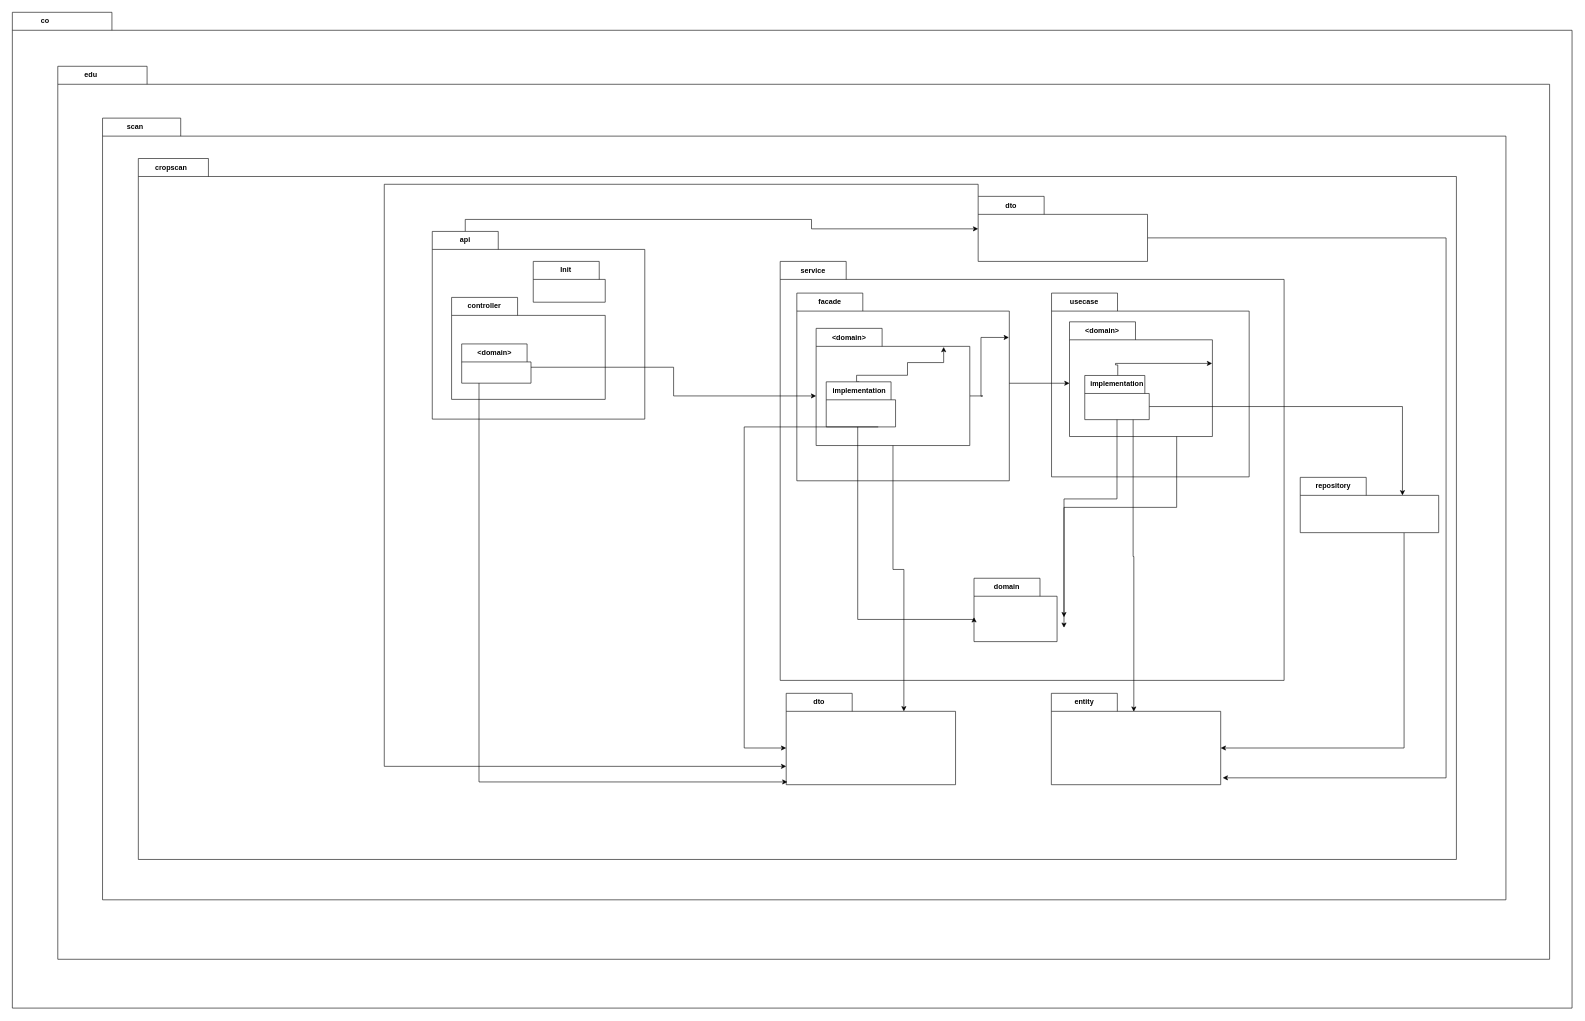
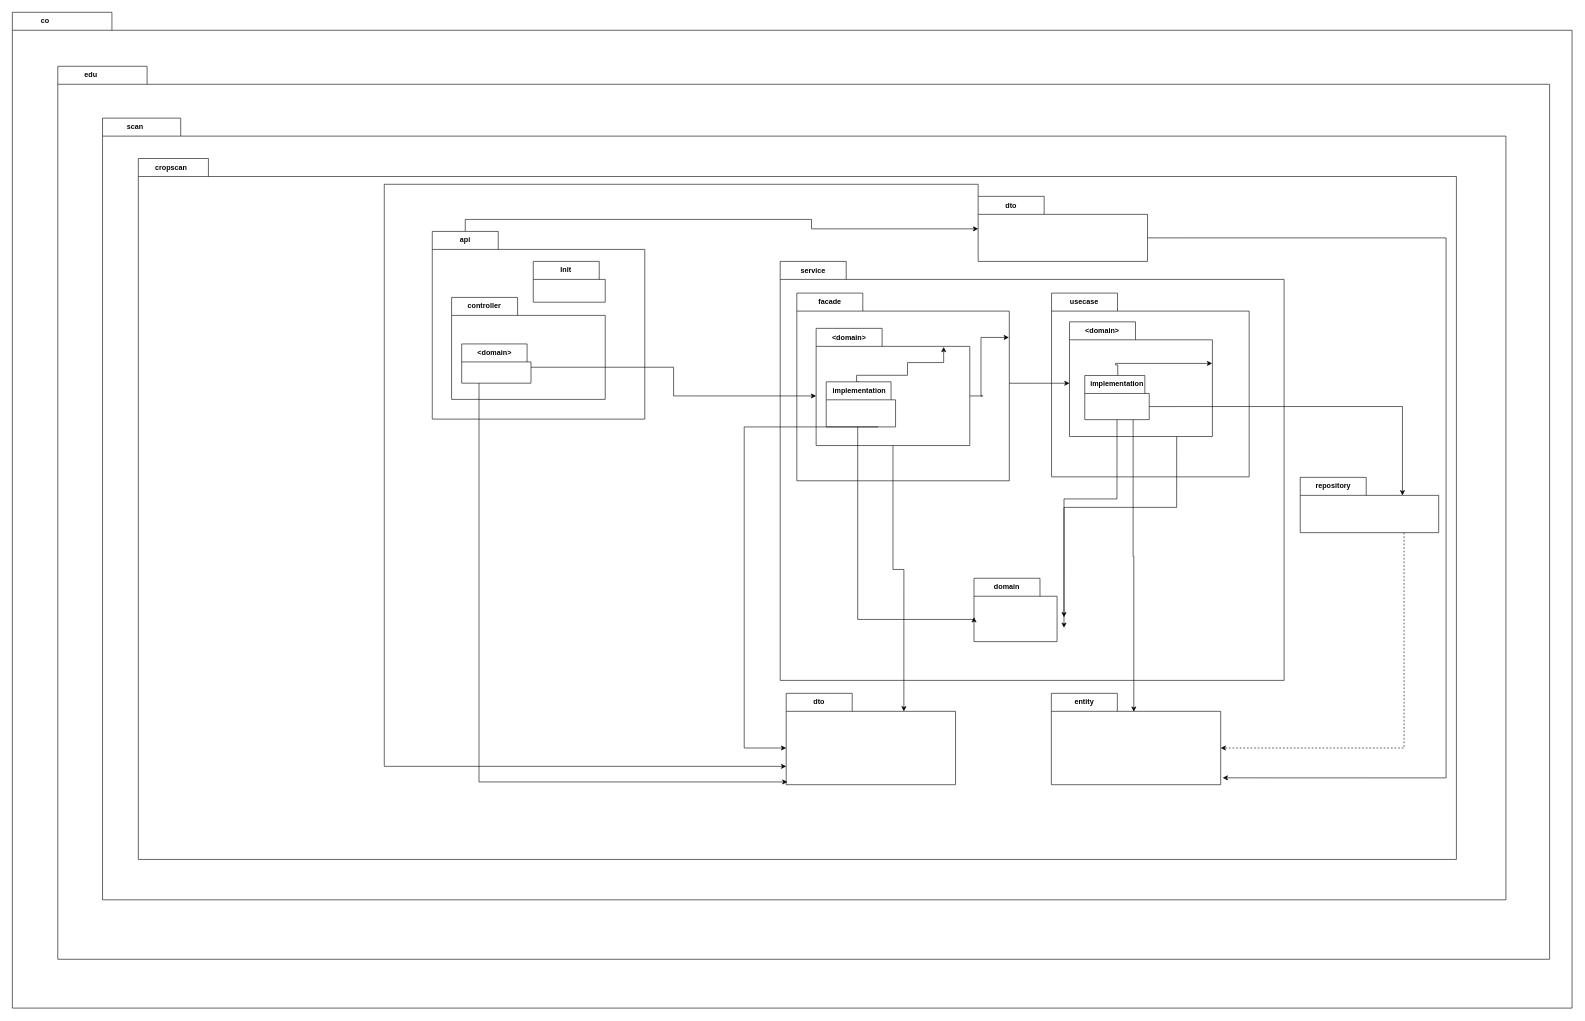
  <mxCell id="0" />
  <mxCell id="1" parent="0" />
  <mxCell id="2" value="co" style="shape=folder;fontStyle=1;tabWidth=110;tabHeight=30;tabPosition=left;html=1;boundedLbl=1;labelInHeader=1;container=1;collapsible=0;whiteSpace=wrap;" parent="1" vertex="1"><mxGeometry x="20" y="20" width="2600" height="1660" as="geometry" /></mxCell>
  <mxCell id="3" value="Text" style="html=1;strokeColor=none;resizeWidth=1;resizeHeight=1;fillColor=none;part=1;connectable=0;allowArrows=0;deletable=0;whiteSpace=wrap;" parent="2" vertex="1"><mxGeometry width="2398.058" height="952.0" relative="1" as="geometry"><mxPoint y="30" as="offset" /></mxGeometry></mxCell>
  <mxCell id="4" value="edu" style="shape=folder;fontStyle=1;tabWidth=110;tabHeight=30;tabPosition=left;html=1;boundedLbl=1;labelInHeader=1;container=1;collapsible=0;whiteSpace=wrap;" parent="2" vertex="1"><mxGeometry x="75.737" y="90.0" width="2486.853" height="1488.624" as="geometry" /></mxCell>
  <mxCell id="5" value="Text" style="html=1;strokeColor=none;resizeWidth=1;resizeHeight=1;fillColor=none;part=1;connectable=0;allowArrows=0;deletable=0;whiteSpace=wrap;" parent="4" vertex="1"><mxGeometry width="2263.036" height="833.629" relative="1" as="geometry"><mxPoint y="30" as="offset" /></mxGeometry></mxCell>
  <mxCell id="6" value="scan" style="shape=folder;fontStyle=1;tabWidth=110;tabHeight=30;tabPosition=left;html=1;boundedLbl=1;labelInHeader=1;container=1;collapsible=0;whiteSpace=wrap;" parent="4" vertex="1"><mxGeometry x="74.614" y="86.433" width="2339.423" height="1303.07" as="geometry" /></mxCell>
  <mxCell id="7" value="Text" style="html=1;strokeColor=none;resizeWidth=1;resizeHeight=1;fillColor=none;part=1;connectable=0;allowArrows=0;deletable=0;whiteSpace=wrap;" parent="6" vertex="1"><mxGeometry width="2291.187" height="849.673" relative="1" as="geometry"><mxPoint y="30" as="offset" /></mxGeometry></mxCell>
  <mxCell id="8" value="cropscan" style="shape=folder;fontStyle=1;tabWidth=110;tabHeight=30;tabPosition=left;html=1;boundedLbl=1;labelInHeader=1;container=1;collapsible=0;whiteSpace=wrap;" parent="6" vertex="1"><mxGeometry x="59.65" y="67.29" width="2197.24" height="1168.49" as="geometry" /></mxCell>
  <mxCell id="9" value="Text" style="html=1;strokeColor=none;resizeWidth=1;resizeHeight=1;fillColor=none;part=1;connectable=0;allowArrows=0;deletable=0;whiteSpace=wrap;" parent="8" vertex="1"><mxGeometry width="2197.24" height="817.943" relative="1" as="geometry"><mxPoint y="30" as="offset" /></mxGeometry></mxCell>
- <mxCell id="10" style="edgeStyle=orthogonalEdgeStyle;rounded=0;orthogonalLoop=1;jettySize=auto;html=1;exitX=0.75;exitY=1;exitDx=0;exitDy=0;exitPerimeter=0;entryX=0;entryY=0;entryDx=282.305;entryDy=91.147;entryPerimeter=0;" parent="8" source="11" target="47" edge="1"><mxGeometry relative="1" as="geometry" /></mxCell>
+ <mxCell id="10" style="edgeStyle=orthogonalEdgeStyle;rounded=0;orthogonalLoop=1;jettySize=auto;html=1;exitX=0.75;exitY=1;exitDx=0;exitDy=0;exitPerimeter=0;entryX=0;entryY=0;entryDx=282.305;entryDy=91.147;entryPerimeter=0;dashed=1;" parent="8" source="11" target="47" edge="1"><mxGeometry relative="1" as="geometry" /></mxCell>
  <mxCell id="11" value="repository" style="shape=folder;fontStyle=1;tabWidth=110;tabHeight=30;tabPosition=left;html=1;boundedLbl=1;labelInHeader=1;container=1;collapsible=0;whiteSpace=wrap;" parent="8" vertex="1"><mxGeometry x="1936.888" y="531.559" width="230.797" height="92.137" as="geometry" /></mxCell>
  <mxCell id="12" value="" style="html=1;strokeColor=none;resizeWidth=1;resizeHeight=1;fillColor=none;part=1;connectable=0;allowArrows=0;deletable=0;whiteSpace=wrap;" parent="11" vertex="1"><mxGeometry width="230.797" height="64.496" relative="1" as="geometry"><mxPoint y="30" as="offset" /></mxGeometry></mxCell>
  <mxCell id="13" value="service" style="shape=folder;fontStyle=1;tabWidth=110;tabHeight=30;tabPosition=left;html=1;boundedLbl=1;labelInHeader=1;container=1;collapsible=0;whiteSpace=wrap;" parent="8" vertex="1"><mxGeometry x="1070" y="171.56" width="840" height="698.44" as="geometry" /></mxCell>
  <mxCell id="14" value="" style="html=1;strokeColor=none;resizeWidth=1;resizeHeight=1;fillColor=none;part=1;connectable=0;allowArrows=0;deletable=0;whiteSpace=wrap;" parent="13" vertex="1"><mxGeometry width="716.001" height="488.911" relative="1" as="geometry"><mxPoint x="120" y="30" as="offset" /></mxGeometry></mxCell>
  <mxCell id="15" value="usecase" style="shape=folder;fontStyle=1;tabWidth=110;tabHeight=30;tabPosition=left;html=1;boundedLbl=1;labelInHeader=1;container=1;collapsible=0;whiteSpace=wrap;" parent="13" vertex="1"><mxGeometry x="452.314" y="52.816" width="329.469" height="306.333" as="geometry" /></mxCell>
  <mxCell id="16" value="Text" style="html=1;strokeColor=none;resizeWidth=1;resizeHeight=1;fillColor=none;part=1;connectable=0;allowArrows=0;deletable=0;whiteSpace=wrap;" parent="15" vertex="1"><mxGeometry width="329.469" height="214.433" relative="1" as="geometry"><mxPoint y="30" as="offset" /></mxGeometry></mxCell>
  <mxCell id="17" value="&amp;lt;domain&amp;gt;" style="shape=folder;fontStyle=1;tabWidth=110;tabHeight=30;tabPosition=left;html=1;boundedLbl=1;labelInHeader=1;container=1;collapsible=0;whiteSpace=wrap;" parent="15" vertex="1"><mxGeometry x="29.951" y="47.863" width="238.221" height="191.227" as="geometry" /></mxCell>
  <mxCell id="18" value="" style="html=1;strokeColor=none;resizeWidth=1;resizeHeight=1;fillColor=none;part=1;connectable=0;allowArrows=0;deletable=0;whiteSpace=wrap;" parent="17" vertex="1"><mxGeometry width="238.221" height="133.859" relative="1" as="geometry"><mxPoint y="30" as="offset" /></mxGeometry></mxCell>
  <mxCell id="19" style="edgeStyle=orthogonalEdgeStyle;rounded=0;orthogonalLoop=1;jettySize=auto;html=1;exitX=0;exitY=0;exitDx=55;exitDy=0;exitPerimeter=0;" parent="17" source="20" edge="1"><mxGeometry relative="1" as="geometry"><mxPoint x="237.735" y="69.318" as="targetPoint" /><Array as="points"><mxPoint x="76.616" y="71.83" /></Array></mxGeometry></mxCell>
  <mxCell id="20" value="implementation" style="shape=folder;fontStyle=1;tabWidth=110;tabHeight=30;tabPosition=left;html=1;boundedLbl=1;labelInHeader=1;container=1;collapsible=0;whiteSpace=wrap;" parent="17" vertex="1"><mxGeometry x="25.429" y="89.458" width="107.499" height="73.597" as="geometry" /></mxCell>
  <mxCell id="21" value="" style="html=1;strokeColor=none;resizeWidth=1;resizeHeight=1;fillColor=none;part=1;connectable=0;allowArrows=0;deletable=0;whiteSpace=wrap;" parent="20" vertex="1"><mxGeometry width="107.499" height="51.518" relative="1" as="geometry"><mxPoint y="30" as="offset" /></mxGeometry></mxCell>
  <mxCell id="22" style="edgeStyle=orthogonalEdgeStyle;rounded=0;orthogonalLoop=1;jettySize=auto;html=1;exitX=0;exitY=0;exitDx=125.216;exitDy=50.581;exitPerimeter=0;entryX=0;entryY=0;entryDx=0;entryDy=102.394;entryPerimeter=0;" parent="13" source="33" target="17" edge="1"><mxGeometry relative="1" as="geometry" /></mxCell>
  <mxCell id="23" value="domain" style="shape=folder;fontStyle=1;tabWidth=110;tabHeight=30;tabPosition=left;html=1;boundedLbl=1;labelInHeader=1;container=1;collapsible=0;whiteSpace=wrap;" parent="13" vertex="1"><mxGeometry x="323.081" y="528.161" width="138.463" height="105.632" as="geometry" /></mxCell>
  <mxCell id="24" value="" style="html=1;strokeColor=none;resizeWidth=1;resizeHeight=1;fillColor=none;part=1;connectable=0;allowArrows=0;deletable=0;whiteSpace=wrap;" parent="23" vertex="1"><mxGeometry width="138.463" height="73.943" relative="1" as="geometry"><mxPoint y="30" as="offset" /></mxGeometry></mxCell>
  <mxCell id="25" style="edgeStyle=orthogonalEdgeStyle;rounded=0;orthogonalLoop=1;jettySize=auto;html=1;exitX=0.5;exitY=1;exitDx=0;exitDy=0;exitPerimeter=0;entryX=0;entryY=0;entryDx=150;entryDy=65;entryPerimeter=0;" parent="13" source="20" target="23" edge="1"><mxGeometry relative="1" as="geometry" /></mxCell>
  <mxCell id="26" style="edgeStyle=orthogonalEdgeStyle;rounded=0;orthogonalLoop=1;jettySize=auto;html=1;exitX=0.75;exitY=1;exitDx=0;exitDy=0;exitPerimeter=0;entryX=0;entryY=0;entryDx=150;entryDy=82.5;entryPerimeter=0;" parent="13" source="17" target="23" edge="1"><mxGeometry relative="1" as="geometry" /></mxCell>
  <mxCell id="27" value="facade" style="shape=folder;fontStyle=1;tabWidth=110;tabHeight=30;tabPosition=left;html=1;boundedLbl=1;labelInHeader=1;container=1;collapsible=0;whiteSpace=wrap;" parent="13" vertex="1"><mxGeometry x="27.693" y="52.816" width="354.254" height="312.883" as="geometry" /></mxCell>
  <mxCell id="28" value="Text" style="html=1;strokeColor=none;resizeWidth=1;resizeHeight=1;fillColor=none;part=1;connectable=0;allowArrows=0;deletable=0;whiteSpace=wrap;" parent="27" vertex="1"><mxGeometry width="354.254" height="219.018" relative="1" as="geometry"><mxPoint y="30" as="offset" /></mxGeometry></mxCell>
  <mxCell id="29" style="edgeStyle=orthogonalEdgeStyle;rounded=0;orthogonalLoop=1;jettySize=auto;html=1;exitX=0;exitY=0;exitDx=256.142;exitDy=112.658;exitPerimeter=0;" parent="27" source="30" edge="1"><mxGeometry relative="1" as="geometry"><mxPoint x="353.543" y="73.943" as="targetPoint" /><Array as="points"><mxPoint x="310" y="171" /><mxPoint x="307" y="172" /><mxPoint x="307" y="74" /></Array></mxGeometry></mxCell>
  <mxCell id="30" value="&amp;lt;domain&amp;gt;" style="shape=folder;fontStyle=1;tabWidth=110;tabHeight=30;tabPosition=left;html=1;boundedLbl=1;labelInHeader=1;container=1;collapsible=0;whiteSpace=wrap;" parent="27" vertex="1"><mxGeometry x="32.204" y="58.784" width="256.142" height="195.315" as="geometry" /></mxCell>
  <mxCell id="31" value="" style="html=1;strokeColor=none;resizeWidth=1;resizeHeight=1;fillColor=none;part=1;connectable=0;allowArrows=0;deletable=0;whiteSpace=wrap;" parent="30" vertex="1"><mxGeometry width="256.142" height="136.721" relative="1" as="geometry"><mxPoint y="30" as="offset" /></mxGeometry></mxCell>
  <mxCell id="32" style="edgeStyle=orthogonalEdgeStyle;rounded=0;orthogonalLoop=1;jettySize=auto;html=1;exitX=0;exitY=0;exitDx=55;exitDy=0;exitPerimeter=0;entryX=0.83;entryY=0.159;entryDx=0;entryDy=0;entryPerimeter=0;" parent="30" source="33" target="30" edge="1"><mxGeometry relative="1" as="geometry"><Array as="points"><mxPoint x="67.385" y="78.168" /><mxPoint x="152.31" y="78.168" /><mxPoint x="152.31" y="57.041" /><mxPoint x="212.31" y="57.041" /></Array></mxGeometry></mxCell>
  <mxCell id="33" value="implementation" style="shape=folder;fontStyle=1;tabWidth=110;tabHeight=30;tabPosition=left;html=1;boundedLbl=1;labelInHeader=1;container=1;collapsible=0;whiteSpace=wrap;" parent="30" vertex="1"><mxGeometry x="16.812" y="89.099" width="115.586" height="75.171" as="geometry" /></mxCell>
  <mxCell id="34" value="" style="html=1;strokeColor=none;resizeWidth=1;resizeHeight=1;fillColor=none;part=1;connectable=0;allowArrows=0;deletable=0;whiteSpace=wrap;" parent="33" vertex="1"><mxGeometry width="115.586" height="52.619" relative="1" as="geometry"><mxPoint y="30" as="offset" /></mxGeometry></mxCell>
  <mxCell id="35" style="edgeStyle=orthogonalEdgeStyle;rounded=0;orthogonalLoop=1;jettySize=auto;html=1;entryX=0;entryY=0;entryDx=0;entryDy=65;entryPerimeter=0;" parent="13" source="33" target="23" edge="1"><mxGeometry relative="1" as="geometry"><Array as="points"><mxPoint x="129.232" y="596.822" /></Array></mxGeometry></mxCell>
  <mxCell id="36" value="dto" style="shape=folder;fontStyle=1;tabWidth=110;tabHeight=30;tabPosition=left;html=1;boundedLbl=1;labelInHeader=1;container=1;collapsible=0;whiteSpace=wrap;" parent="8" vertex="1"><mxGeometry x="1080.002" y="891.56" width="282.305" height="152.294" as="geometry" /></mxCell>
  <mxCell id="37" value="" style="html=1;strokeColor=none;resizeWidth=1;resizeHeight=1;fillColor=none;part=1;connectable=0;allowArrows=0;deletable=0;whiteSpace=wrap;" parent="36" vertex="1"><mxGeometry width="282.305" height="106.606" relative="1" as="geometry"><mxPoint y="30" as="offset" /></mxGeometry></mxCell>
  <mxCell id="38" style="edgeStyle=orthogonalEdgeStyle;rounded=0;orthogonalLoop=1;jettySize=auto;html=1;exitX=0;exitY=0;exitDx=55;exitDy=0;exitPerimeter=0;" parent="8" source="39" target="53" edge="1"><mxGeometry relative="1" as="geometry" /></mxCell>
  <mxCell id="39" value="api" style="shape=folder;fontStyle=1;tabWidth=110;tabHeight=30;tabPosition=left;html=1;boundedLbl=1;labelInHeader=1;container=1;collapsible=0;whiteSpace=wrap;" parent="8" vertex="1"><mxGeometry x="490.003" y="121.556" width="354.254" height="312.883" as="geometry" /></mxCell>
  <mxCell id="40" value="" style="html=1;strokeColor=none;resizeWidth=1;resizeHeight=1;fillColor=none;part=1;connectable=0;allowArrows=0;deletable=0;whiteSpace=wrap;" parent="39" vertex="1"><mxGeometry width="354.254" height="219.018" relative="1" as="geometry"><mxPoint y="30" as="offset" /></mxGeometry></mxCell>
  <mxCell id="41" value="controller" style="shape=folder;fontStyle=1;tabWidth=110;tabHeight=30;tabPosition=left;html=1;boundedLbl=1;labelInHeader=1;container=1;collapsible=0;whiteSpace=wrap;" parent="39" vertex="1"><mxGeometry x="32.2" y="110" width="256.14" height="170" as="geometry" /></mxCell>
  <mxCell id="42" value="" style="html=1;strokeColor=none;resizeWidth=1;resizeHeight=1;fillColor=none;part=1;connectable=0;allowArrows=0;deletable=0;whiteSpace=wrap;" parent="41" vertex="1"><mxGeometry width="256.14" height="119.0" relative="1" as="geometry"><mxPoint y="30" as="offset" /></mxGeometry></mxCell>
  <mxCell id="43" value="&amp;lt;domain&amp;gt;" style="shape=folder;fontStyle=1;tabWidth=110;tabHeight=30;tabPosition=left;html=1;boundedLbl=1;labelInHeader=1;container=1;collapsible=0;whiteSpace=wrap;" parent="41" vertex="1"><mxGeometry x="16.811" y="77.551" width="115.585" height="65.428" as="geometry" /></mxCell>
  <mxCell id="44" value="" style="html=1;strokeColor=none;resizeWidth=1;resizeHeight=1;fillColor=none;part=1;connectable=0;allowArrows=0;deletable=0;whiteSpace=wrap;" parent="43" vertex="1"><mxGeometry width="115.585" height="45.799" relative="1" as="geometry"><mxPoint y="30" as="offset" /></mxGeometry></mxCell>
  <mxCell id="45" value="Init" style="shape=folder;fontStyle=1;tabWidth=110;tabHeight=30;tabPosition=left;html=1;boundedLbl=1;labelInHeader=1;container=1;collapsible=0;whiteSpace=wrap;" parent="39" vertex="1"><mxGeometry x="168.34" y="50" width="120" height="68" as="geometry" /></mxCell>
  <mxCell id="46" value="" style="html=1;strokeColor=none;resizeWidth=1;resizeHeight=1;fillColor=none;part=1;connectable=0;allowArrows=0;deletable=0;whiteSpace=wrap;" parent="45" vertex="1"><mxGeometry width="120" height="47.6" relative="1" as="geometry"><mxPoint y="30" as="offset" /></mxGeometry></mxCell>
  <mxCell id="47" value="entity" style="shape=folder;fontStyle=1;tabWidth=110;tabHeight=30;tabPosition=left;html=1;boundedLbl=1;labelInHeader=1;container=1;collapsible=0;whiteSpace=wrap;" parent="8" vertex="1"><mxGeometry x="1522.002" y="891.56" width="282.305" height="152.294" as="geometry" /></mxCell>
  <mxCell id="48" value="" style="html=1;strokeColor=none;resizeWidth=1;resizeHeight=1;fillColor=none;part=1;connectable=0;allowArrows=0;deletable=0;whiteSpace=wrap;" parent="47" vertex="1"><mxGeometry width="282.305" height="106.606" relative="1" as="geometry"><mxPoint y="30" as="offset" /></mxGeometry></mxCell>
  <mxCell id="49" style="edgeStyle=orthogonalEdgeStyle;rounded=0;orthogonalLoop=1;jettySize=auto;html=1;exitX=0;exitY=0;exitDx=107.499;exitDy=51.799;exitPerimeter=0;entryX=0;entryY=0;entryDx=170.398;entryDy=30;entryPerimeter=0;" parent="8" source="20" target="11" edge="1"><mxGeometry relative="1" as="geometry" /></mxCell>
  <mxCell id="50" style="edgeStyle=orthogonalEdgeStyle;rounded=0;orthogonalLoop=1;jettySize=auto;html=1;exitX=0.75;exitY=1;exitDx=0;exitDy=0;exitPerimeter=0;entryX=0.487;entryY=0.201;entryDx=0;entryDy=0;entryPerimeter=0;" parent="8" source="20" target="47" edge="1"><mxGeometry relative="1" as="geometry" /></mxCell>
  <mxCell id="51" style="edgeStyle=orthogonalEdgeStyle;rounded=0;orthogonalLoop=1;jettySize=auto;html=1;exitX=0;exitY=0;exitDx=0;exitDy=0;exitPerimeter=0;entryX=0;entryY=0;entryDx=0;entryDy=121.72;entryPerimeter=0;" parent="8" source="53" target="36" edge="1"><mxGeometry relative="1" as="geometry"><Array as="points"><mxPoint x="1400" y="43" /><mxPoint x="410" y="43" /><mxPoint x="410" y="1013" /></Array></mxGeometry></mxCell>
  <mxCell id="52" style="edgeStyle=orthogonalEdgeStyle;rounded=0;orthogonalLoop=1;jettySize=auto;html=1;exitX=0;exitY=0;exitDx=282.31;exitDy=69.22;exitPerimeter=0;entryX=1.012;entryY=0.925;entryDx=0;entryDy=0;entryPerimeter=0;" parent="8" source="53" target="47" edge="1"><mxGeometry relative="1" as="geometry"><Array as="points"><mxPoint x="2180" y="132" /><mxPoint x="2180" y="1032" /></Array></mxGeometry></mxCell>
  <mxCell id="53" value="dto" style="shape=folder;fontStyle=1;tabWidth=110;tabHeight=30;tabPosition=left;html=1;boundedLbl=1;labelInHeader=1;container=1;collapsible=0;whiteSpace=wrap;" parent="8" vertex="1"><mxGeometry x="1400" y="63.12" width="282.31" height="108.44" as="geometry" /></mxCell>
  <mxCell id="54" value="" style="html=1;strokeColor=none;resizeWidth=1;resizeHeight=1;fillColor=none;part=1;connectable=0;allowArrows=0;deletable=0;whiteSpace=wrap;" parent="53" vertex="1"><mxGeometry width="282.31" height="75.908" relative="1" as="geometry"><mxPoint y="30" as="offset" /></mxGeometry></mxCell>
  <mxCell id="55" style="edgeStyle=orthogonalEdgeStyle;rounded=0;orthogonalLoop=1;jettySize=auto;html=1;exitX=0;exitY=0;exitDx=115.585;exitDy=38.857;exitPerimeter=0;entryX=0;entryY=0;entryDx=0;entryDy=112.658;entryPerimeter=0;" parent="8" source="43" target="30" edge="1"><mxGeometry relative="1" as="geometry" /></mxCell>
  <mxCell id="56" style="edgeStyle=orthogonalEdgeStyle;rounded=0;orthogonalLoop=1;jettySize=auto;html=1;exitX=0.75;exitY=1;exitDx=0;exitDy=0;exitPerimeter=0;entryX=0;entryY=0;entryDx=0;entryDy=91.147;entryPerimeter=0;" parent="8" source="33" target="36" edge="1"><mxGeometry relative="1" as="geometry"><Array as="points"><mxPoint x="1010" y="447" /><mxPoint x="1010" y="983" /></Array></mxGeometry></mxCell>
  <mxCell id="57" style="edgeStyle=orthogonalEdgeStyle;rounded=0;orthogonalLoop=1;jettySize=auto;html=1;entryX=0;entryY=0;entryDx=196.153;entryDy=30;entryPerimeter=0;" parent="8" source="30" target="36" edge="1"><mxGeometry relative="1" as="geometry" /></mxCell>
  <mxCell id="58" style="edgeStyle=orthogonalEdgeStyle;rounded=0;orthogonalLoop=1;jettySize=auto;html=1;exitX=0.25;exitY=1;exitDx=0;exitDy=0;exitPerimeter=0;entryX=0.007;entryY=0.97;entryDx=0;entryDy=0;entryPerimeter=0;" parent="8" source="43" target="36" edge="1"><mxGeometry relative="1" as="geometry"><Array as="points"><mxPoint x="568" y="1039" /></Array></mxGeometry></mxCell>
  <mxCell id="59" value="" style="html=1;strokeColor=none;resizeWidth=1;resizeHeight=1;fillColor=none;part=1;connectable=0;allowArrows=0;deletable=0;whiteSpace=wrap;" parent="1" vertex="1"><mxGeometry x="925.963" y="744.129" width="152.473" height="66.532" as="geometry" /></mxCell>
  <mxCell id="60" value="" style="html=1;strokeColor=none;resizeWidth=1;resizeHeight=1;fillColor=none;part=1;connectable=0;allowArrows=0;deletable=0;whiteSpace=wrap;" parent="1" vertex="1"><mxGeometry x="935.96" y="754.13" width="152.47" height="125.87" as="geometry" /></mxCell>
